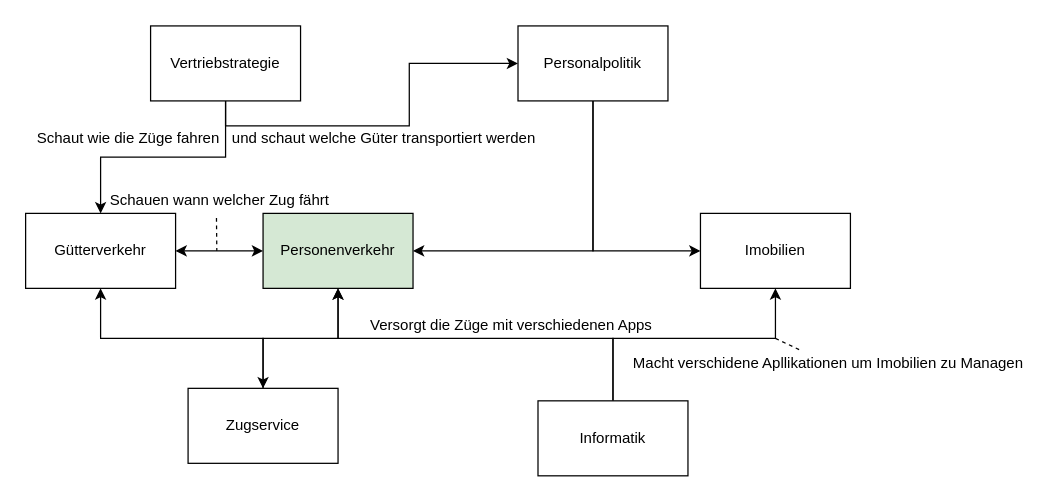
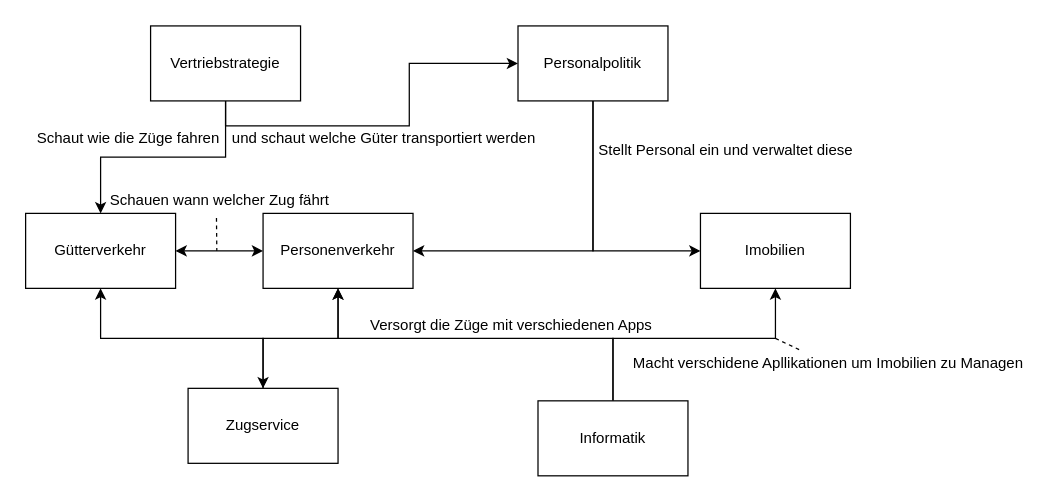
  <mxCell id="0" />
  <mxCell id="1" parent="0" />
  <mxCell id="2" style="edgeStyle=orthogonalEdgeStyle;rounded=0;orthogonalLoop=1;jettySize=auto;html=1;exitX=0.5;exitY=1;exitDx=0;exitDy=0;" parent="1" source="4" target="11" edge="1"><mxGeometry relative="1" as="geometry" /></mxCell>
  <mxCell id="3" style="edgeStyle=orthogonalEdgeStyle;rounded=0;orthogonalLoop=1;jettySize=auto;html=1;exitX=0.5;exitY=1;exitDx=0;exitDy=0;" parent="1" source="4" target="8" edge="1"><mxGeometry relative="1" as="geometry" /></mxCell>
  <mxCell id="4" value="Vertriebstrategie" style="rounded=0;whiteSpace=wrap;html=1;" parent="1" vertex="1"><mxGeometry x="120" y="20" width="120" height="60" as="geometry" /></mxCell>
- <mxCell id="5" value="Personenverkehr" style="rounded=0;whiteSpace=wrap;html=1;fillColor=#d5e8d4;" parent="1" vertex="1"><mxGeometry x="210" y="170" width="120" height="60" as="geometry" /></mxCell>
+ <mxCell id="5" value="Personenverkehr" style="rounded=0;whiteSpace=wrap;html=1;" parent="1" vertex="1"><mxGeometry x="210" y="170" width="120" height="60" as="geometry" /></mxCell>
  <mxCell id="6" style="edgeStyle=orthogonalEdgeStyle;rounded=0;orthogonalLoop=1;jettySize=auto;html=1;exitX=0.5;exitY=1;exitDx=0;exitDy=0;entryX=1;entryY=0.5;entryDx=0;entryDy=0;startArrow=none;startFill=0;" edge="1" parent="1" source="8" target="5"><mxGeometry relative="1" as="geometry" /></mxCell>
  <mxCell id="7" style="edgeStyle=orthogonalEdgeStyle;rounded=0;orthogonalLoop=1;jettySize=auto;html=1;exitX=0.5;exitY=1;exitDx=0;exitDy=0;entryX=0;entryY=0.5;entryDx=0;entryDy=0;startArrow=none;startFill=0;" edge="1" parent="1" source="8" target="9"><mxGeometry relative="1" as="geometry" /></mxCell>
  <mxCell id="8" value="Personalpolitik" style="rounded=0;whiteSpace=wrap;html=1;" parent="1" vertex="1"><mxGeometry x="414" y="20" width="120" height="60" as="geometry" /></mxCell>
  <mxCell id="9" value="Imobilien" style="rounded=0;whiteSpace=wrap;html=1;" parent="1" vertex="1"><mxGeometry x="560" y="170" width="120" height="60" as="geometry" /></mxCell>
  <mxCell id="10" style="edgeStyle=orthogonalEdgeStyle;rounded=0;orthogonalLoop=1;jettySize=auto;html=1;exitX=1;exitY=0.5;exitDx=0;exitDy=0;entryX=0;entryY=0.5;entryDx=0;entryDy=0;startArrow=classic;startFill=1;" edge="1" parent="1" source="11" target="5"><mxGeometry relative="1" as="geometry"><Array as="points"><mxPoint x="160" y="200" /><mxPoint x="160" y="200" /></Array></mxGeometry></mxCell>
  <mxCell id="11" value="Gütterverkehr" style="rounded=0;whiteSpace=wrap;html=1;" parent="1" vertex="1"><mxGeometry x="20" y="170" width="120" height="60" as="geometry" /></mxCell>
  <mxCell id="12" style="edgeStyle=orthogonalEdgeStyle;rounded=0;orthogonalLoop=1;jettySize=auto;html=1;exitX=0.5;exitY=0;exitDx=0;exitDy=0;entryX=0.5;entryY=1;entryDx=0;entryDy=0;" parent="1" source="14" target="5" edge="1"><mxGeometry relative="1" as="geometry"><Array as="points"><mxPoint x="490" y="270" /><mxPoint x="270" y="270" /></Array></mxGeometry></mxCell>
  <mxCell id="13" style="edgeStyle=orthogonalEdgeStyle;rounded=0;orthogonalLoop=1;jettySize=auto;html=1;exitX=0.5;exitY=0;exitDx=0;exitDy=0;" parent="1" source="14" target="9" edge="1"><mxGeometry relative="1" as="geometry"><Array as="points"><mxPoint x="490" y="270" /><mxPoint x="620" y="270" /></Array></mxGeometry></mxCell>
  <mxCell id="14" value="Informatik" style="rounded=0;whiteSpace=wrap;html=1;" parent="1" vertex="1"><mxGeometry x="430" y="320" width="120" height="60" as="geometry" /></mxCell>
  <mxCell id="15" style="edgeStyle=orthogonalEdgeStyle;rounded=0;orthogonalLoop=1;jettySize=auto;html=1;exitX=0.5;exitY=0;exitDx=0;exitDy=0;entryX=0.5;entryY=1;entryDx=0;entryDy=0;" parent="1" source="17" target="5" edge="1"><mxGeometry relative="1" as="geometry" /></mxCell>
  <mxCell id="16" style="edgeStyle=orthogonalEdgeStyle;rounded=0;orthogonalLoop=1;jettySize=auto;html=1;exitX=0.5;exitY=0;exitDx=0;exitDy=0;startArrow=classic;startFill=1;" parent="1" source="17" target="11" edge="1"><mxGeometry relative="1" as="geometry" /></mxCell>
  <mxCell id="17" value="Zugservice" style="rounded=0;whiteSpace=wrap;html=1;" parent="1" vertex="1"><mxGeometry x="150" y="310" width="120" height="60" as="geometry" /></mxCell>
  <mxCell id="18" value="Versorgt die Züge mit verschiedenen Apps&amp;nbsp;" style="text;html=1;align=center;verticalAlign=middle;resizable=0;points=[];autosize=1;strokeColor=none;fillColor=none;" parent="1" vertex="1"><mxGeometry x="290" y="250" width="240" height="20" as="geometry" /></mxCell>
  <mxCell id="19" value="Macht verschidene Apllikationen um Imobilien zu Managen" style="text;html=1;align=center;verticalAlign=middle;resizable=0;points=[];autosize=1;strokeColor=none;fillColor=none;" parent="1" vertex="1"><mxGeometry x="497" y="280" width="330" height="20" as="geometry" /></mxCell>
  <mxCell id="20" value="Schaut wie die Züge fahren&amp;nbsp; &amp;nbsp;und schaut welche Güter transportiert werden&amp;nbsp;" style="text;html=1;align=center;verticalAlign=middle;resizable=0;points=[];autosize=1;strokeColor=none;fillColor=none;" parent="1" vertex="1"><mxGeometry x="20" y="100" width="420" height="20" as="geometry" /></mxCell>
  <mxCell id="21" value="Schauen wann welcher Zug fährt" style="text;html=1;align=center;verticalAlign=middle;resizable=0;points=[];autosize=1;strokeColor=none;fillColor=none;" vertex="1" parent="1"><mxGeometry x="80" y="150" width="190" height="20" as="geometry" /></mxCell>
  <mxCell id="22" value="" style="endArrow=none;dashed=1;html=1;rounded=0;exitX=0.488;exitY=1.183;exitDx=0;exitDy=0;exitPerimeter=0;" edge="1" parent="1" source="21"><mxGeometry width="50" height="50" relative="1" as="geometry"><mxPoint x="300" y="480" as="sourcePoint" /><mxPoint x="173" y="200" as="targetPoint" /></mxGeometry></mxCell>
  <mxCell id="23" value="" style="endArrow=none;dashed=1;html=1;rounded=0;" edge="1" parent="1" target="19"><mxGeometry width="50" height="50" relative="1" as="geometry"><mxPoint x="620" y="270" as="sourcePoint" /><mxPoint x="350" y="430" as="targetPoint" /></mxGeometry></mxCell>
+ <mxCell id="24" value="Stellt Personal ein und verwaltet diese" style="text;html=1;align=center;verticalAlign=middle;resizable=0;points=[];autosize=1;strokeColor=none;fillColor=none;" vertex="1" parent="1"><mxGeometry x="470" y="110" width="220" height="20" as="geometry" /></mxCell>
